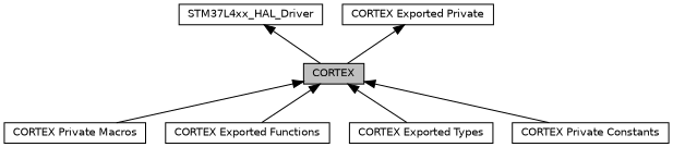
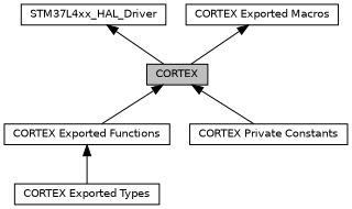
  digraph {
    rankdir=TB
    node [color=black fillcolor=white fontname=Helvetica fontsize=10 shape=box style=filled]
    edge [dir=back fontname=Helvetica fontsize=10 labelfontname=Helvetica labelfontsize=10 shape=plaintext style=solid]
-   n1 [height=0.2 label="CORTEX Private Macros" width=0.4]
    n2 [height=0.2 label="CORTEX Exported Functions" width=0.4]
    n3 [height=0.2 label=STM37L4xx_HAL_Driver width=0.4]
    n4 [fillcolor=grey75 fontcolor=black height=0.2 label=CORTEX width=0.4]
    n5 [height=0.2 label="CORTEX Exported Types" width=0.4]
    n6 [height=0.2 label="CORTEX Private Constants" width=0.4]
-   n7 [height=0.2 label="CORTEX Exported Private" width=0.4]
+   n7 [height=0.2 label="CORTEX Exported Macros" width=0.4]
    n3 -> n4
-   n4 -> n1
    n4 -> n2
-   n4 -> n5
+   n2 -> n5
    n4 -> n6
    n7 -> n4
  }
